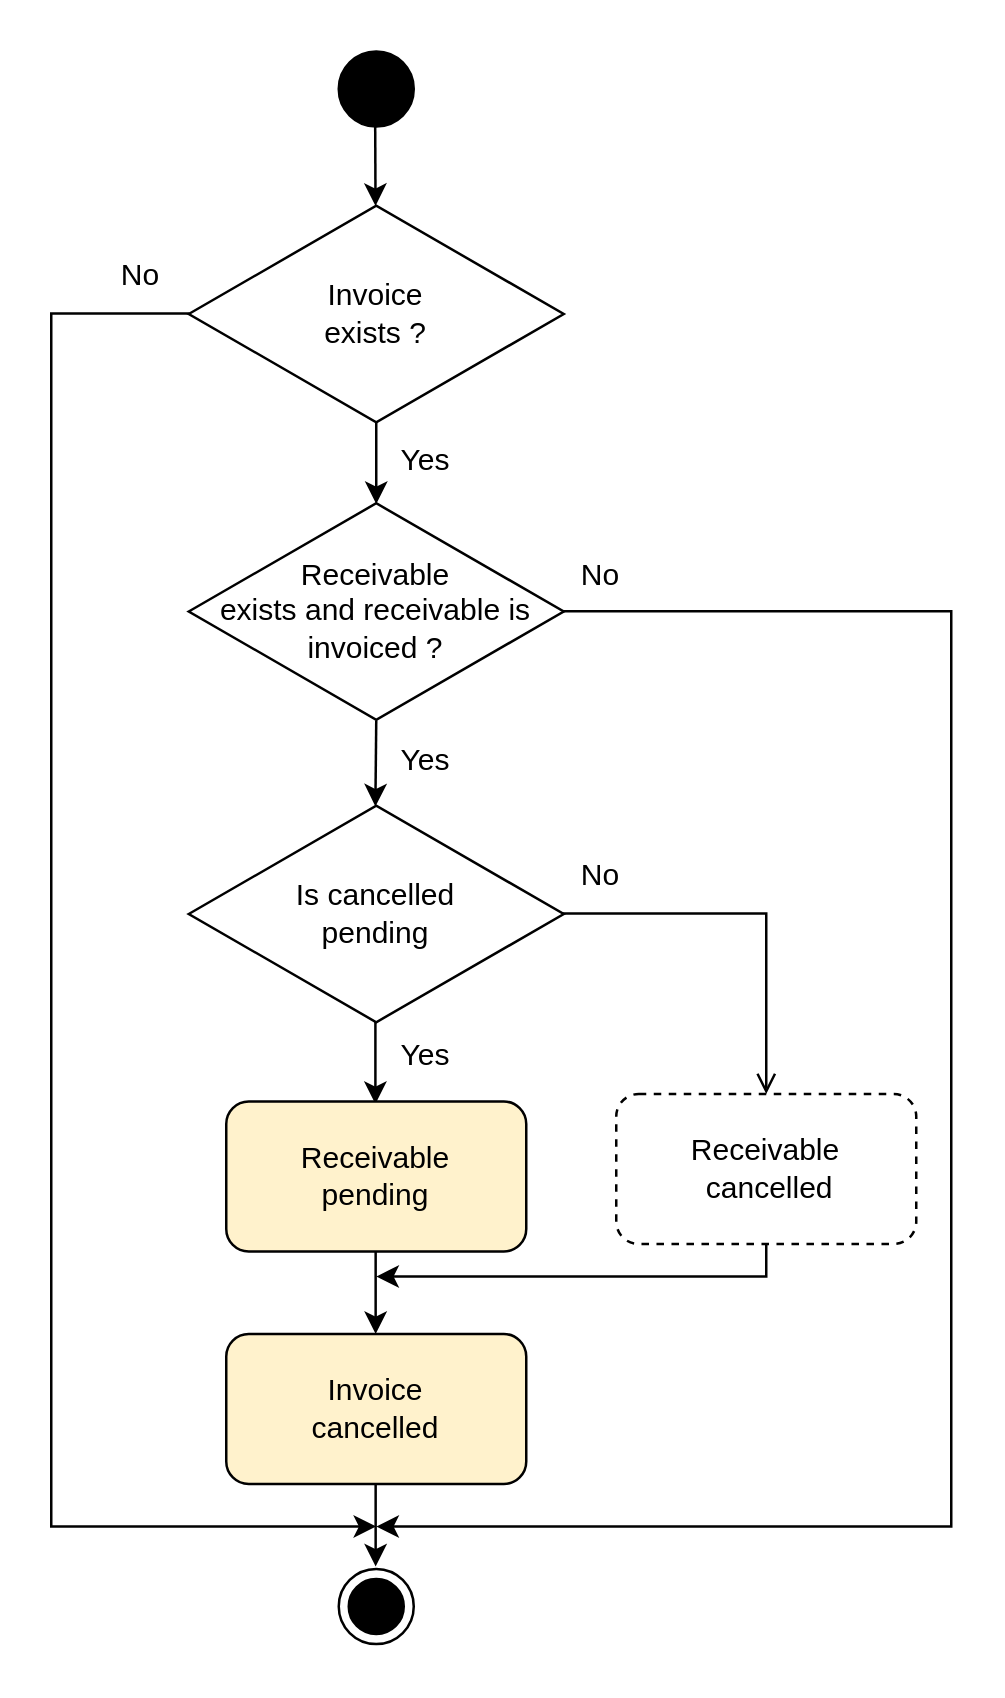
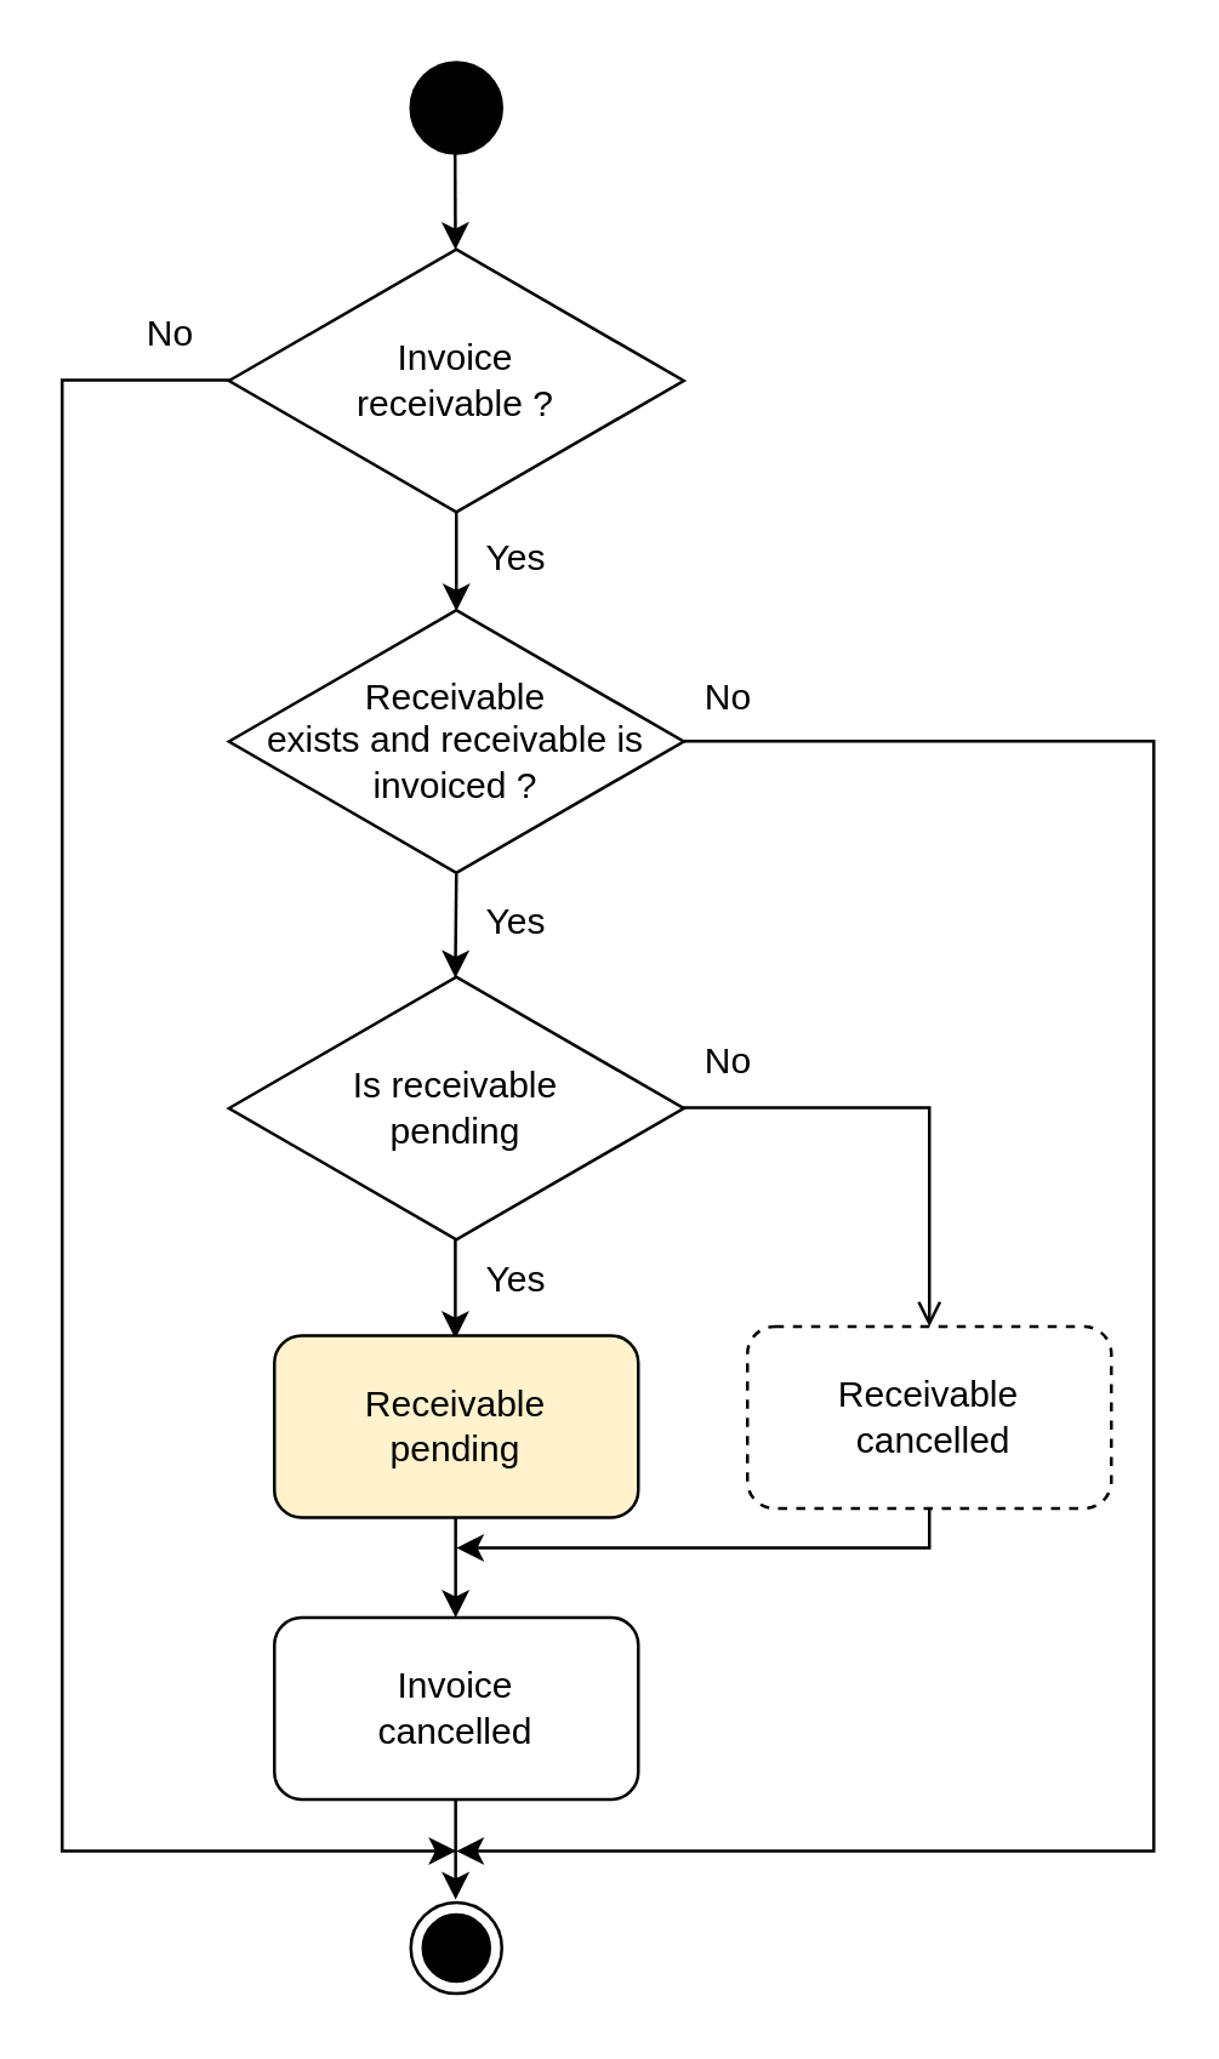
  <mxCell id="0" />
  <mxCell id="1" parent="0" />
  <mxCell id="2" value="" style="ellipse;fillColor=strokeColor;html=1;" parent="1" vertex="1"><mxGeometry x="135" y="20" width="30" height="30" as="geometry" /></mxCell>
  <mxCell id="3" value="" style="endArrow=classic;html=1;rounded=0;entryX=0.498;entryY=0.02;entryDx=0;entryDy=0;entryPerimeter=0;" parent="1" target="4" edge="1"><mxGeometry width="50" height="50" relative="1" as="geometry"><mxPoint x="149.58" y="50" as="sourcePoint" /><mxPoint x="150" y="80" as="targetPoint" /></mxGeometry></mxCell>
- <mxCell id="4" value="Invoice&lt;br&gt;exists ?" style="html=1;whiteSpace=wrap;aspect=fixed;shape=isoRectangle;" parent="1" vertex="1"><mxGeometry x="75" y="80" width="150" height="90" as="geometry" /></mxCell>
+ <mxCell id="4" value="Invoice&lt;br&gt;receivable ?" style="html=1;whiteSpace=wrap;aspect=fixed;shape=isoRectangle;" parent="1" vertex="1"><mxGeometry x="75" y="80" width="150" height="90" as="geometry" /></mxCell>
  <mxCell id="5" value="No" style="text;html=1;strokeColor=none;fillColor=none;align=center;verticalAlign=middle;whiteSpace=wrap;rounded=0;" parent="1" vertex="1"><mxGeometry x="41" y="100" width="30" height="20" as="geometry" /></mxCell>
  <mxCell id="6" value="" style="ellipse;html=1;shape=endState;fillColor=strokeColor;" parent="1" vertex="1"><mxGeometry x="135" y="627" width="30" height="30" as="geometry" /></mxCell>
  <mxCell id="7" value="Receivable&lt;br&gt;exists and&amp;nbsp;receivable is invoiced ?" style="html=1;whiteSpace=wrap;aspect=fixed;shape=isoRectangle;" parent="1" vertex="1"><mxGeometry x="75" y="199" width="150" height="90" as="geometry" /></mxCell>
  <mxCell id="8" value="" style="endArrow=classic;html=1;rounded=0;exitX=0.5;exitY=0.979;exitDx=0;exitDy=0;exitPerimeter=0;" parent="1" source="4" edge="1"><mxGeometry width="50" height="50" relative="1" as="geometry"><mxPoint x="149.76" y="169" as="sourcePoint" /><mxPoint x="150" y="201" as="targetPoint" /></mxGeometry></mxCell>
- <mxCell id="9" value="Is cancelled &lt;br&gt;pending&lt;br&gt;" style="html=1;whiteSpace=wrap;aspect=fixed;shape=isoRectangle;" parent="1" vertex="1"><mxGeometry x="75" y="320" width="150" height="90" as="geometry" /></mxCell>
+ <mxCell id="9" value="Is receivable &lt;br&gt;pending&lt;br&gt;" style="html=1;whiteSpace=wrap;aspect=fixed;shape=isoRectangle;" parent="1" vertex="1"><mxGeometry x="75" y="320" width="150" height="90" as="geometry" /></mxCell>
  <mxCell id="10" value="" style="endArrow=classic;html=1;rounded=0;exitX=0.5;exitY=0.979;exitDx=0;exitDy=0;exitPerimeter=0;" parent="1" edge="1"><mxGeometry width="50" height="50" relative="1" as="geometry"><mxPoint x="149.66" y="408" as="sourcePoint" /><mxPoint x="149.66" y="441" as="targetPoint" /></mxGeometry></mxCell>
  <mxCell id="11" value="Receivable&lt;br&gt;&amp;nbsp;cancelled" style="rounded=1;whiteSpace=wrap;html=1;dashed=1;" parent="1" vertex="1"><mxGeometry x="246" y="437" width="120" height="60" as="geometry" /></mxCell>
- <mxCell id="12" value="Invoice&lt;br&gt;cancelled" style="rounded=1;whiteSpace=wrap;html=1;fillColor=#fff2cc;" parent="1" vertex="1"><mxGeometry x="90" y="533" width="120" height="60" as="geometry" /></mxCell>
+ <mxCell id="12" value="Invoice&lt;br&gt;cancelled" style="rounded=1;whiteSpace=wrap;html=1;" parent="1" vertex="1"><mxGeometry x="90" y="533" width="120" height="60" as="geometry" /></mxCell>
  <mxCell id="13" value="Receivable&lt;br&gt;pending" style="rounded=1;whiteSpace=wrap;html=1;fillColor=#fff2cc;" parent="1" vertex="1"><mxGeometry x="90" y="440" width="120" height="60" as="geometry" /></mxCell>
  <mxCell id="14" value="" style="endArrow=classic;html=1;rounded=0;exitX=0.5;exitY=0.984;exitDx=0;exitDy=0;exitPerimeter=0;" parent="1" source="7" edge="1"><mxGeometry width="50" height="50" relative="1" as="geometry"><mxPoint x="149.66" y="289" as="sourcePoint" /><mxPoint x="149.66" y="322" as="targetPoint" /></mxGeometry></mxCell>
  <mxCell id="15" value="" style="endArrow=classic;html=1;rounded=0;exitX=0.5;exitY=0.979;exitDx=0;exitDy=0;exitPerimeter=0;" parent="1" edge="1"><mxGeometry width="50" height="50" relative="1" as="geometry"><mxPoint x="149.76" y="500" as="sourcePoint" /><mxPoint x="149.76" y="533" as="targetPoint" /></mxGeometry></mxCell>
  <mxCell id="16" value="" style="endArrow=classic;html=1;rounded=0;exitX=0.5;exitY=0.979;exitDx=0;exitDy=0;exitPerimeter=0;" parent="1" edge="1"><mxGeometry width="50" height="50" relative="1" as="geometry"><mxPoint x="149.76" y="593" as="sourcePoint" /><mxPoint x="149.76" y="626" as="targetPoint" /></mxGeometry></mxCell>
  <mxCell id="17" value="" style="endArrow=open;html=1;rounded=0;exitX=0.994;exitY=0.498;exitDx=0;exitDy=0;exitPerimeter=0;entryX=0.5;entryY=0;entryDx=0;entryDy=0;edgeStyle=orthogonalEdgeStyle;" parent="1" source="9" target="11" edge="1"><mxGeometry width="50" height="50" relative="1" as="geometry"><mxPoint x="170" y="400" as="sourcePoint" /><mxPoint x="220" y="350" as="targetPoint" /></mxGeometry></mxCell>
  <mxCell id="18" value="No" style="text;html=1;strokeColor=none;fillColor=none;align=center;verticalAlign=middle;whiteSpace=wrap;rounded=0;" parent="1" vertex="1"><mxGeometry x="225" y="340" width="30" height="20" as="geometry" /></mxCell>
  <mxCell id="19" value="" style="endArrow=classic;html=1;rounded=0;exitX=0.5;exitY=1;exitDx=0;exitDy=0;edgeStyle=orthogonalEdgeStyle;" parent="1" source="11" edge="1"><mxGeometry width="50" height="50" relative="1" as="geometry"><mxPoint x="180" y="410" as="sourcePoint" /><mxPoint x="150" y="510" as="targetPoint" /><Array as="points"><mxPoint x="306" y="510" /></Array></mxGeometry></mxCell>
  <mxCell id="20" value="Yes" style="text;html=1;strokeColor=none;fillColor=none;align=center;verticalAlign=middle;whiteSpace=wrap;rounded=0;" parent="1" vertex="1"><mxGeometry x="150" y="407" width="40" height="30" as="geometry" /></mxCell>
  <mxCell id="21" value="" style="endArrow=classic;html=1;rounded=0;exitX=0.002;exitY=0.498;exitDx=0;exitDy=0;exitPerimeter=0;edgeStyle=orthogonalEdgeStyle;" parent="1" source="4" edge="1"><mxGeometry width="50" height="50" relative="1" as="geometry"><mxPoint x="180" y="410" as="sourcePoint" /><mxPoint x="150" y="610" as="targetPoint" /><Array as="points"><mxPoint x="20" y="125" /><mxPoint x="20" y="610" /></Array></mxGeometry></mxCell>
  <mxCell id="22" value="" style="endArrow=classic;html=1;rounded=0;exitX=0.999;exitY=0.499;exitDx=0;exitDy=0;exitPerimeter=0;edgeStyle=orthogonalEdgeStyle;" parent="1" source="7" edge="1"><mxGeometry width="50" height="50" relative="1" as="geometry"><mxPoint x="190" y="490" as="sourcePoint" /><mxPoint x="150" y="610" as="targetPoint" /><Array as="points"><mxPoint x="380" y="244" /><mxPoint x="380" y="610" /></Array></mxGeometry></mxCell>
  <mxCell id="23" value="Yes" style="text;html=1;strokeColor=none;fillColor=none;align=center;verticalAlign=middle;whiteSpace=wrap;rounded=0;" parent="1" vertex="1"><mxGeometry x="150" y="169" width="40" height="30" as="geometry" /></mxCell>
  <mxCell id="24" value="Yes" style="text;html=1;strokeColor=none;fillColor=none;align=center;verticalAlign=middle;whiteSpace=wrap;rounded=0;" parent="1" vertex="1"><mxGeometry x="150" y="289" width="40" height="30" as="geometry" /></mxCell>
  <mxCell id="25" value="No" style="text;html=1;strokeColor=none;fillColor=none;align=center;verticalAlign=middle;whiteSpace=wrap;rounded=0;" parent="1" vertex="1"><mxGeometry x="225" y="220" width="30" height="20" as="geometry" /></mxCell>
